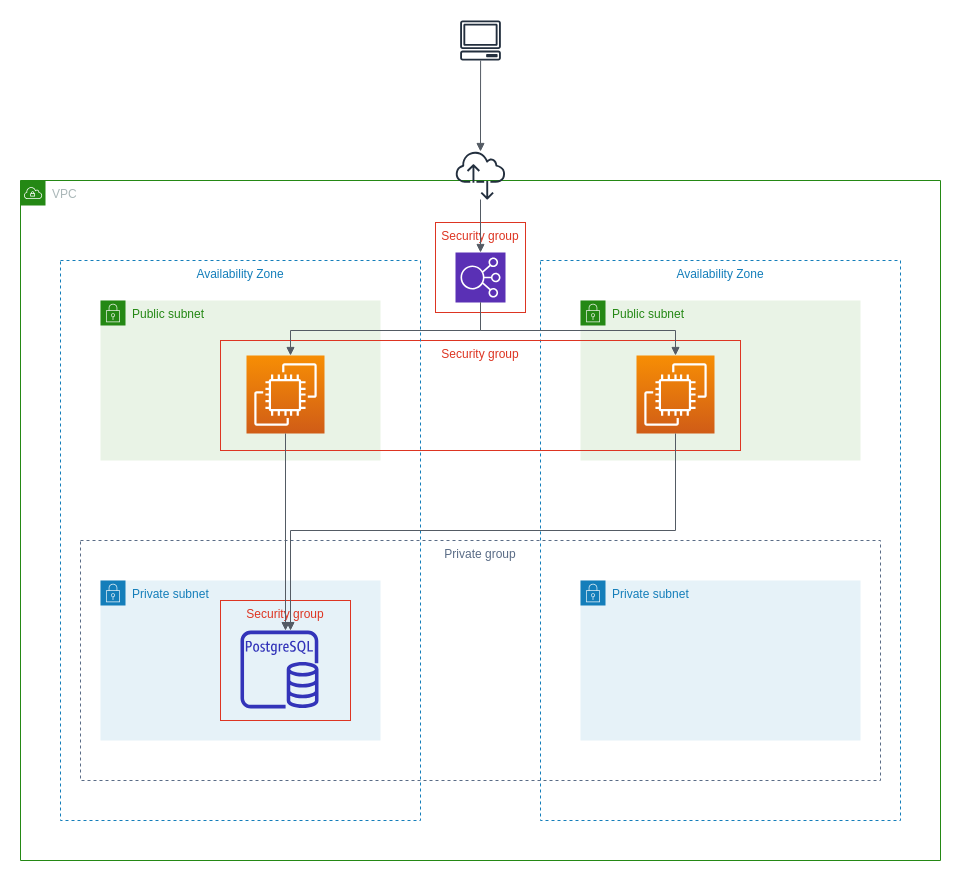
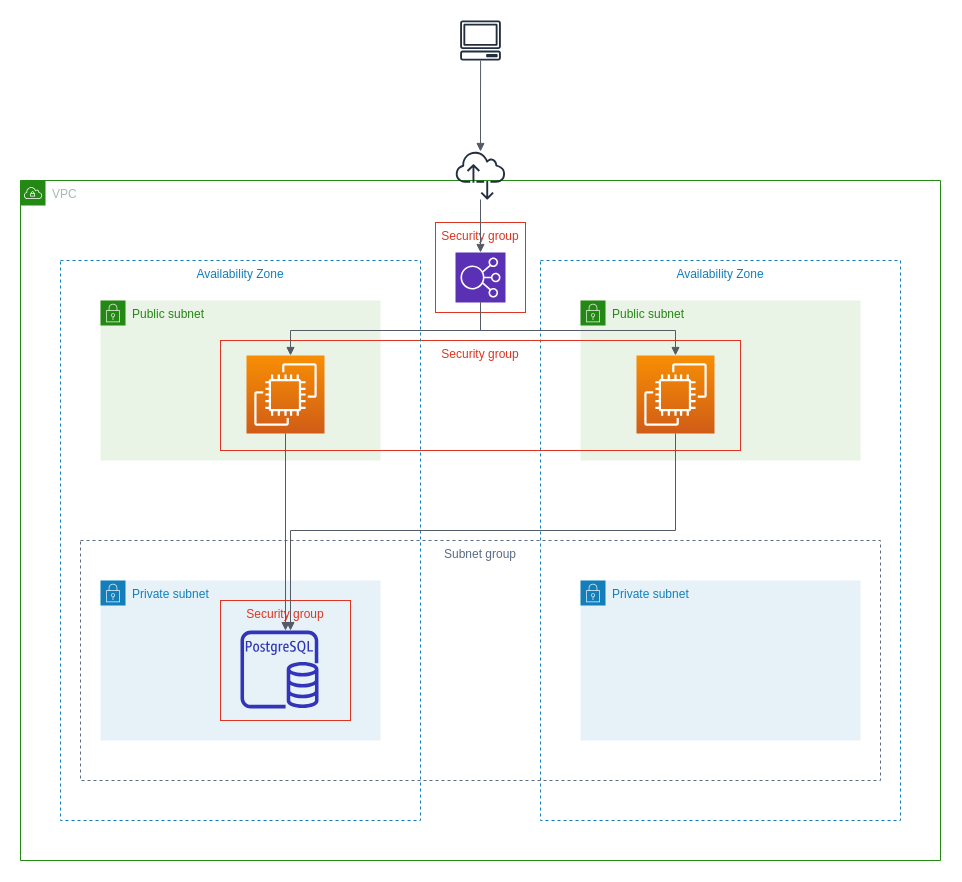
  <mxCell id="0" />
  <mxCell id="1" parent="0" />
  <mxCell id="2" value="Public subnet" style="points=[[0,0],[0.25,0],[0.5,0],[0.75,0],[1,0],[1,0.25],[1,0.5],[1,0.75],[1,1],[0.75,1],[0.5,1],[0.25,1],[0,1],[0,0.75],[0,0.5],[0,0.25]];outlineConnect=0;html=1;whiteSpace=wrap;fontSize=12;fontStyle=0;shape=mxgraph.aws4.group;grIcon=mxgraph.aws4.group_security_group;grStroke=0;strokeColor=#248814;fillColor=#E9F3E6;verticalAlign=top;align=left;spacingLeft=30;fontColor=#248814;dashed=0;" vertex="1" parent="1"><mxGeometry x="580" y="300" width="280" height="160" as="geometry" /></mxCell>
  <mxCell id="3" value="Availability Zone" style="fillColor=none;strokeColor=#147EBA;dashed=1;verticalAlign=top;fontStyle=0;fontColor=#147EBA;" vertex="1" parent="1"><mxGeometry x="540" y="260" width="360" height="560" as="geometry" /></mxCell>
  <mxCell id="4" value="Private subnet" style="points=[[0,0],[0.25,0],[0.5,0],[0.75,0],[1,0],[1,0.25],[1,0.5],[1,0.75],[1,1],[0.75,1],[0.5,1],[0.25,1],[0,1],[0,0.75],[0,0.5],[0,0.25]];outlineConnect=0;html=1;whiteSpace=wrap;fontSize=12;fontStyle=0;shape=mxgraph.aws4.group;grIcon=mxgraph.aws4.group_security_group;grStroke=0;strokeColor=#147EBA;fillColor=#E6F2F8;verticalAlign=top;align=left;spacingLeft=30;fontColor=#147EBA;dashed=0;" vertex="1" parent="1"><mxGeometry x="100" y="580" width="280" height="160" as="geometry" /></mxCell>
  <mxCell id="5" value="Security group" style="fillColor=none;strokeColor=#DD3522;verticalAlign=top;fontStyle=0;fontColor=#DD3522;" vertex="1" parent="1"><mxGeometry x="220" y="600" width="130" height="120" as="geometry" /></mxCell>
  <mxCell id="6" value="Public subnet" style="points=[[0,0],[0.25,0],[0.5,0],[0.75,0],[1,0],[1,0.25],[1,0.5],[1,0.75],[1,1],[0.75,1],[0.5,1],[0.25,1],[0,1],[0,0.75],[0,0.5],[0,0.25]];outlineConnect=0;html=1;whiteSpace=wrap;fontSize=12;fontStyle=0;shape=mxgraph.aws4.group;grIcon=mxgraph.aws4.group_security_group;grStroke=0;strokeColor=#248814;fillColor=#E9F3E6;verticalAlign=top;align=left;spacingLeft=30;fontColor=#248814;dashed=0;" vertex="1" parent="1"><mxGeometry x="100" y="300" width="280" height="160" as="geometry" /></mxCell>
  <mxCell id="7" value="Security group" style="fillColor=none;strokeColor=#DD3522;verticalAlign=top;fontStyle=0;fontColor=#DD3522;" vertex="1" parent="1"><mxGeometry x="220" y="340" width="520" height="110" as="geometry" /></mxCell>
- <mxCell id="8" value="Private group" style="fillColor=none;strokeColor=#5A6C86;dashed=1;verticalAlign=top;fontStyle=0;fontColor=#5A6C86;" vertex="1" parent="1"><mxGeometry x="80" y="540" width="800" height="240" as="geometry" /></mxCell>
+ <mxCell id="8" value="Subnet group" style="fillColor=none;strokeColor=#5A6C86;dashed=1;verticalAlign=top;fontStyle=0;fontColor=#5A6C86;" vertex="1" parent="1"><mxGeometry x="80" y="540" width="800" height="240" as="geometry" /></mxCell>
  <mxCell id="9" value="VPC" style="points=[[0,0],[0.25,0],[0.5,0],[0.75,0],[1,0],[1,0.25],[1,0.5],[1,0.75],[1,1],[0.75,1],[0.5,1],[0.25,1],[0,1],[0,0.75],[0,0.5],[0,0.25]];outlineConnect=0;html=1;whiteSpace=wrap;fontSize=12;fontStyle=0;shape=mxgraph.aws4.group;grIcon=mxgraph.aws4.group_vpc;strokeColor=#248814;fillColor=none;verticalAlign=top;align=left;spacingLeft=30;fontColor=#AAB7B8;dashed=0;" vertex="1" parent="1"><mxGeometry x="20" y="180" width="920" height="680" as="geometry" /></mxCell>
  <mxCell id="10" value="Security group" style="fillColor=none;strokeColor=#DD3522;verticalAlign=top;fontStyle=0;fontColor=#DD3522;" vertex="1" parent="1"><mxGeometry x="435" y="222" width="90" height="90" as="geometry" /></mxCell>
  <mxCell id="11" value="Availability Zone" style="fillColor=none;strokeColor=#147EBA;dashed=1;verticalAlign=top;fontStyle=0;fontColor=#147EBA;" vertex="1" parent="1"><mxGeometry x="60" y="260" width="360" height="560" as="geometry" /></mxCell>
  <mxCell id="12" value="" style="outlineConnect=0;fontColor=#232F3E;fillColor=#232F3E;strokeColor=none;dashed=0;verticalLabelPosition=bottom;verticalAlign=top;align=center;html=1;fontSize=12;fontStyle=0;aspect=fixed;pointerEvents=1;shape=mxgraph.aws4.client;" vertex="1" parent="1"><mxGeometry x="459.47" y="20" width="41.06" height="40" as="geometry" /></mxCell>
  <mxCell id="13" value="" style="outlineConnect=0;fontColor=#232F3E;fillColor=#232F3E;strokeColor=none;dashed=0;verticalLabelPosition=bottom;verticalAlign=top;align=center;html=1;fontSize=12;fontStyle=0;aspect=fixed;pointerEvents=1;shape=mxgraph.aws4.internet_alt2;" vertex="1" parent="1"><mxGeometry x="455" y="150" width="50" height="50" as="geometry" /></mxCell>
  <mxCell id="14" value="Private subnet" style="points=[[0,0],[0.25,0],[0.5,0],[0.75,0],[1,0],[1,0.25],[1,0.5],[1,0.75],[1,1],[0.75,1],[0.5,1],[0.25,1],[0,1],[0,0.75],[0,0.5],[0,0.25]];outlineConnect=0;html=1;whiteSpace=wrap;fontSize=12;fontStyle=0;shape=mxgraph.aws4.group;grIcon=mxgraph.aws4.group_security_group;grStroke=0;strokeColor=#147EBA;fillColor=#E6F2F8;verticalAlign=top;align=left;spacingLeft=30;fontColor=#147EBA;dashed=0;" vertex="1" parent="1"><mxGeometry x="580" y="580" width="280" height="160" as="geometry" /></mxCell>
  <mxCell id="15" value="" style="outlineConnect=0;fontColor=#232F3E;gradientDirection=north;fillColor=#D05C17;strokeColor=#ffffff;dashed=0;verticalLabelPosition=bottom;verticalAlign=top;align=center;html=1;fontSize=12;fontStyle=0;aspect=fixed;shape=mxgraph.aws4.resourceIcon;resIcon=mxgraph.aws4.ec2;gradientColor=#F78E04;" vertex="1" parent="1"><mxGeometry x="246" y="355" width="78" height="78" as="geometry" /></mxCell>
  <mxCell id="16" value="" style="outlineConnect=0;fontColor=#232F3E;fillColor=#3334B9;strokeColor=none;dashed=0;verticalLabelPosition=bottom;verticalAlign=top;align=center;html=1;fontSize=12;fontStyle=0;aspect=fixed;pointerEvents=1;shape=mxgraph.aws4.rds_postgresql_instance;" vertex="1" parent="1"><mxGeometry x="240" y="630" width="78" height="78" as="geometry" /></mxCell>
  <mxCell id="17" value="" style="outlineConnect=0;fontColor=#232F3E;gradientDirection=north;fillColor=#5A30B5;strokeColor=#ffffff;dashed=0;verticalLabelPosition=bottom;verticalAlign=top;align=center;html=1;fontSize=12;fontStyle=0;aspect=fixed;shape=mxgraph.aws4.resourceIcon;resIcon=mxgraph.aws4.elastic_load_balancing;" vertex="1" parent="1"><mxGeometry x="455" y="252" width="50" height="50" as="geometry" /></mxCell>
  <mxCell id="18" value="" style="outlineConnect=0;fontColor=#232F3E;gradientDirection=north;fillColor=#D05C17;strokeColor=#ffffff;dashed=0;verticalLabelPosition=bottom;verticalAlign=top;align=center;html=1;fontSize=12;fontStyle=0;aspect=fixed;shape=mxgraph.aws4.resourceIcon;resIcon=mxgraph.aws4.ec2;gradientColor=#F78E04;" vertex="1" parent="1"><mxGeometry x="636" y="355" width="78" height="78" as="geometry" /></mxCell>
  <mxCell id="19" value="" style="edgeStyle=orthogonalEdgeStyle;html=1;endArrow=none;elbow=vertical;startArrow=block;startFill=1;strokeColor=#545B64;rounded=0;" edge="1" parent="1" source="13" target="12"><mxGeometry width="100" relative="1" as="geometry"><mxPoint x="430" y="110" as="sourcePoint" /><mxPoint x="530" y="110" as="targetPoint" /></mxGeometry></mxCell>
  <mxCell id="20" value="" style="edgeStyle=orthogonalEdgeStyle;html=1;endArrow=none;elbow=vertical;startArrow=block;startFill=1;strokeColor=#545B64;rounded=0;" edge="1" parent="1" source="17" target="13"><mxGeometry width="100" relative="1" as="geometry"><mxPoint x="430" y="210" as="sourcePoint" /><mxPoint x="480" y="210" as="targetPoint" /></mxGeometry></mxCell>
  <mxCell id="21" value="" style="edgeStyle=orthogonalEdgeStyle;html=1;endArrow=none;elbow=vertical;startArrow=block;startFill=1;strokeColor=#545B64;rounded=0;" edge="1" parent="1" source="15" target="17"><mxGeometry width="100" relative="1" as="geometry"><mxPoint x="290" y="350" as="sourcePoint" /><mxPoint x="400" y="320" as="targetPoint" /><Array as="points"><mxPoint x="290" y="330" /><mxPoint x="480" y="330" /></Array></mxGeometry></mxCell>
  <mxCell id="22" value="" style="edgeStyle=orthogonalEdgeStyle;html=1;endArrow=none;elbow=vertical;startArrow=block;startFill=1;strokeColor=#545B64;rounded=0;" edge="1" parent="1" source="18" target="17"><mxGeometry width="100" relative="1" as="geometry"><mxPoint x="560" y="330" as="sourcePoint" /><mxPoint x="660" y="330" as="targetPoint" /><Array as="points"><mxPoint x="675" y="330" /><mxPoint x="480" y="330" /></Array></mxGeometry></mxCell>
  <mxCell id="23" value="" style="edgeStyle=orthogonalEdgeStyle;html=1;endArrow=none;elbow=vertical;startArrow=block;startFill=1;strokeColor=#545B64;rounded=0;exitX=0.577;exitY=0;exitDx=0;exitDy=0;exitPerimeter=0;" edge="1" parent="1" source="16" target="15"><mxGeometry width="100" relative="1" as="geometry"><mxPoint x="280" y="510" as="sourcePoint" /><mxPoint x="380" y="510" as="targetPoint" /></mxGeometry></mxCell>
  <mxCell id="24" value="" style="edgeStyle=orthogonalEdgeStyle;html=1;endArrow=none;elbow=vertical;startArrow=block;startFill=1;strokeColor=#545B64;rounded=0;" edge="1" parent="1" source="16" target="18"><mxGeometry width="100" relative="1" as="geometry"><mxPoint x="290" y="630" as="sourcePoint" /><mxPoint x="600" y="520" as="targetPoint" /><Array as="points"><mxPoint x="290" y="530" /><mxPoint x="675" y="530" /></Array></mxGeometry></mxCell>
